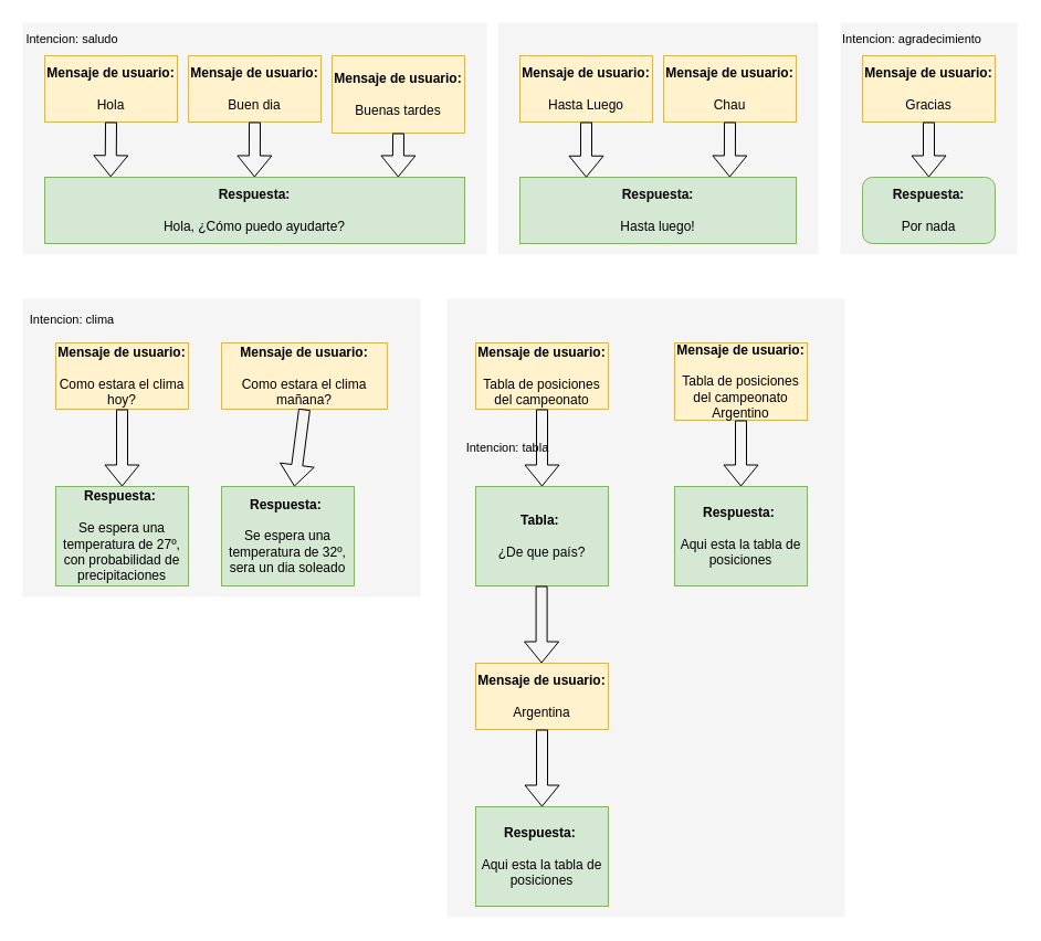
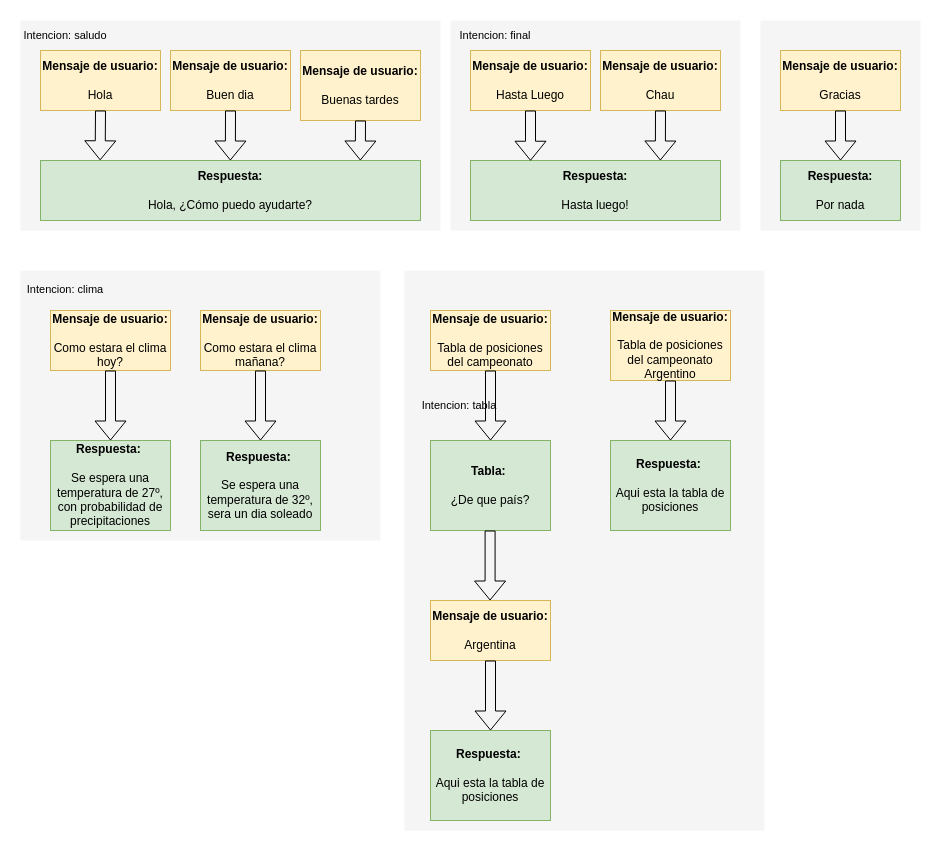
  <mxCell id="0" />
  <mxCell id="1" parent="0" />
  <mxCell id="2" value="" style="group" vertex="1" connectable="0" parent="1"><mxGeometry x="404" y="270" width="360" height="560" as="geometry" /></mxCell>
  <mxCell id="3" value="" style="rounded=0;whiteSpace=wrap;html=1;fillColor=#f5f5f5;fontColor=#333333;strokeColor=none;align=left;" vertex="1" parent="2"><mxGeometry width="360" height="560" as="geometry" /></mxCell>
  <mxCell id="4" value="Intencion: tabla" style="text;html=1;strokeColor=none;fillColor=none;align=center;verticalAlign=middle;whiteSpace=wrap;rounded=0;fontSize=11;" vertex="1" parent="2"><mxGeometry x="5" y="115" width="100" height="40" as="geometry" /></mxCell>
  <mxCell id="5" value="" style="group" vertex="1" connectable="0" parent="1"><mxGeometry x="20" y="270" width="360" height="270" as="geometry" /></mxCell>
  <mxCell id="6" value="" style="rounded=0;whiteSpace=wrap;html=1;fillColor=#f5f5f5;fontColor=#333333;strokeColor=none;align=left;" vertex="1" parent="5"><mxGeometry width="360" height="270" as="geometry" /></mxCell>
  <mxCell id="7" value="Intencion: clima" style="text;html=1;strokeColor=none;fillColor=none;align=center;verticalAlign=middle;whiteSpace=wrap;rounded=0;fontSize=11;" vertex="1" parent="5"><mxGeometry width="90" height="38.57" as="geometry" /></mxCell>
  <mxCell id="8" value="" style="group" vertex="1" connectable="0" parent="1"><mxGeometry x="20" y="20" width="420" height="210" as="geometry" /></mxCell>
  <mxCell id="9" value="" style="rounded=0;whiteSpace=wrap;html=1;fillColor=#f5f5f5;fontColor=#333333;strokeColor=none;align=left;" vertex="1" parent="8"><mxGeometry width="420" height="210" as="geometry" /></mxCell>
  <mxCell id="10" value="Intencion: saludo" style="text;html=1;strokeColor=none;fillColor=none;align=center;verticalAlign=middle;whiteSpace=wrap;rounded=0;fontSize=11;" vertex="1" parent="8"><mxGeometry width="90" height="30" as="geometry" /></mxCell>
  <mxCell id="11" value="&lt;b&gt;Mensaje de usuario:&lt;/b&gt;&lt;br&gt;&lt;br&gt;Hola" style="rounded=0;whiteSpace=wrap;html=1;fillColor=#fff2cc;strokeColor=#d6b656;" vertex="1" parent="1"><mxGeometry x="40" y="50" width="120" height="60" as="geometry" /></mxCell>
  <mxCell id="12" value="&lt;b&gt;Respuesta:&lt;/b&gt;&lt;br&gt;&lt;br&gt;Hola, ¿Cómo puedo ayudarte?" style="rounded=0;whiteSpace=wrap;html=1;fillColor=#d5e8d4;strokeColor=#82b366;" vertex="1" parent="1"><mxGeometry x="40" y="160" width="380" height="60" as="geometry" /></mxCell>
  <mxCell id="13" value="" style="shape=flexArrow;endArrow=classic;html=1;rounded=0;entryX=0.157;entryY=-0.003;entryDx=0;entryDy=0;exitX=0.5;exitY=1;exitDx=0;exitDy=0;entryPerimeter=0;" edge="1" parent="1" source="11" target="12"><mxGeometry width="50" height="50" relative="1" as="geometry"><mxPoint x="120" y="140" as="sourcePoint" /><mxPoint x="170" y="90" as="targetPoint" /></mxGeometry></mxCell>
  <mxCell id="14" value="&lt;b&gt;Mensaje de usuario:&lt;/b&gt;&lt;br&gt;&lt;br&gt;Buen dia" style="rounded=0;whiteSpace=wrap;html=1;fillColor=#fff2cc;strokeColor=#d6b656;" vertex="1" parent="1"><mxGeometry x="170" y="50" width="120" height="60" as="geometry" /></mxCell>
  <mxCell id="15" value="" style="shape=flexArrow;endArrow=classic;html=1;rounded=0;entryX=0.171;entryY=0;entryDx=0;entryDy=0;exitX=0.5;exitY=1;exitDx=0;exitDy=0;entryPerimeter=0;" edge="1" parent="1" source="14"><mxGeometry width="50" height="50" relative="1" as="geometry"><mxPoint x="250" y="140" as="sourcePoint" /><mxPoint x="229.85" y="160" as="targetPoint" /></mxGeometry></mxCell>
  <mxCell id="16" value="&lt;b&gt;Mensaje de usuario:&lt;/b&gt;&lt;br&gt;&lt;br&gt;Buenas tardes" style="rounded=0;whiteSpace=wrap;html=1;fillColor=#fff2cc;strokeColor=#d6b656;" vertex="1" parent="1"><mxGeometry x="300" y="50" width="120" height="70" as="geometry" /></mxCell>
  <mxCell id="17" value="" style="shape=flexArrow;endArrow=classic;html=1;rounded=0;entryX=0.171;entryY=0;entryDx=0;entryDy=0;exitX=0.5;exitY=1;exitDx=0;exitDy=0;entryPerimeter=0;" edge="1" parent="1" source="16"><mxGeometry width="50" height="50" relative="1" as="geometry"><mxPoint x="380" y="140" as="sourcePoint" /><mxPoint x="359.85" y="160" as="targetPoint" /></mxGeometry></mxCell>
  <mxCell id="18" value="&lt;b&gt;Mensaje de usuario:&lt;/b&gt;&lt;br&gt;&lt;br&gt;Como estara el clima hoy?" style="rounded=0;whiteSpace=wrap;html=1;fillColor=#fff2cc;strokeColor=#d6b656;" vertex="1" parent="1"><mxGeometry x="50" y="310" width="120" height="60" as="geometry" /></mxCell>
  <mxCell id="19" value="&lt;b&gt;Respuesta:&amp;nbsp;&lt;/b&gt;&lt;br&gt;&lt;br&gt;Se espera una temperatura de 27º, con probabilidad de precipitaciones" style="rounded=0;whiteSpace=wrap;html=1;fillColor=#d5e8d4;strokeColor=#82b366;" vertex="1" parent="1"><mxGeometry x="50" y="440" width="120" height="90" as="geometry" /></mxCell>
  <mxCell id="20" value="" style="shape=flexArrow;endArrow=classic;html=1;rounded=0;exitX=0.5;exitY=1;exitDx=0;exitDy=0;" edge="1" parent="1" source="18" target="19"><mxGeometry width="50" height="50" relative="1" as="geometry"><mxPoint x="410" y="360" as="sourcePoint" /><mxPoint x="460" y="310" as="targetPoint" /></mxGeometry></mxCell>
  <mxCell id="21" value="&lt;b&gt;Mensaje de usuario:&lt;/b&gt;&lt;br&gt;&lt;br&gt;Tabla de posiciones del campeonato" style="rounded=0;whiteSpace=wrap;html=1;fillColor=#fff2cc;strokeColor=#d6b656;" vertex="1" parent="1"><mxGeometry x="430" y="310" width="120" height="60" as="geometry" /></mxCell>
  <mxCell id="22" value="&lt;b&gt;Tabla:&amp;nbsp;&lt;/b&gt;&lt;br&gt;&lt;br&gt;¿De que país?" style="rounded=0;whiteSpace=wrap;html=1;fillColor=#d5e8d4;strokeColor=#82b366;" vertex="1" parent="1"><mxGeometry x="430" y="440" width="120" height="90" as="geometry" /></mxCell>
  <mxCell id="23" value="" style="shape=flexArrow;endArrow=classic;html=1;rounded=0;exitX=0.5;exitY=1;exitDx=0;exitDy=0;" edge="1" parent="1" source="21" target="22"><mxGeometry width="50" height="50" relative="1" as="geometry"><mxPoint x="790" y="360" as="sourcePoint" /><mxPoint x="840" y="310" as="targetPoint" /></mxGeometry></mxCell>
  <mxCell id="24" value="&lt;b&gt;Mensaje de usuario:&lt;/b&gt;&lt;br&gt;&lt;br&gt;Argentina" style="rounded=0;whiteSpace=wrap;html=1;fillColor=#fff2cc;strokeColor=#d6b656;" vertex="1" parent="1"><mxGeometry x="430" y="600" width="120" height="60" as="geometry" /></mxCell>
  <mxCell id="25" value="" style="shape=flexArrow;endArrow=classic;html=1;rounded=0;exitX=0.5;exitY=1;exitDx=0;exitDy=0;" edge="1" parent="1" source="24"><mxGeometry width="50" height="50" relative="1" as="geometry"><mxPoint x="790" y="650" as="sourcePoint" /><mxPoint x="490" y="730" as="targetPoint" /></mxGeometry></mxCell>
  <mxCell id="26" value="" style="shape=flexArrow;endArrow=classic;html=1;rounded=0;exitX=0.5;exitY=1;exitDx=0;exitDy=0;" edge="1" parent="1"><mxGeometry width="50" height="50" relative="1" as="geometry"><mxPoint x="489.58" y="530" as="sourcePoint" /><mxPoint x="489.58" y="600" as="targetPoint" /></mxGeometry></mxCell>
  <mxCell id="27" value="&lt;b&gt;Respuesta:&amp;nbsp;&lt;/b&gt;&lt;br&gt;&lt;br&gt;Aqui esta la tabla de posiciones" style="rounded=0;whiteSpace=wrap;html=1;fillColor=#d5e8d4;strokeColor=#82b366;" vertex="1" parent="1"><mxGeometry x="430" y="730" width="120" height="90" as="geometry" /></mxCell>
  <mxCell id="28" value="&lt;b&gt;Mensaje de usuario:&lt;/b&gt;&lt;br&gt;&lt;br&gt;Tabla de posiciones del campeonato Argentino" style="rounded=0;whiteSpace=wrap;html=1;fillColor=#fff2cc;strokeColor=#d6b656;" vertex="1" parent="1"><mxGeometry x="610" y="310" width="120" height="70" as="geometry" /></mxCell>
  <mxCell id="29" value="" style="shape=flexArrow;endArrow=classic;html=1;rounded=0;exitX=0.5;exitY=1;exitDx=0;exitDy=0;" edge="1" parent="1" source="28"><mxGeometry width="50" height="50" relative="1" as="geometry"><mxPoint x="970" y="360" as="sourcePoint" /><mxPoint x="670" y="440" as="targetPoint" /></mxGeometry></mxCell>
  <mxCell id="30" value="&lt;b&gt;Respuesta:&amp;nbsp;&lt;/b&gt;&lt;br&gt;&lt;br&gt;Aqui esta la tabla de posiciones" style="rounded=0;whiteSpace=wrap;html=1;fillColor=#d5e8d4;strokeColor=#82b366;" vertex="1" parent="1"><mxGeometry x="610" y="440" width="120" height="90" as="geometry" /></mxCell>
- <mxCell id="31" value="&lt;b&gt;Mensaje de usuario:&lt;/b&gt;&lt;br&gt;&lt;br&gt;Como estara el clima mañana?" style="rounded=0;whiteSpace=wrap;html=1;fillColor=#fff2cc;strokeColor=#d6b656;" vertex="1" parent="1"><mxGeometry x="200" y="310" width="150" height="60" as="geometry" /></mxCell>
+ <mxCell id="31" value="&lt;b&gt;Mensaje de usuario:&lt;/b&gt;&lt;br&gt;&lt;br&gt;Como estara el clima mañana?" style="rounded=0;whiteSpace=wrap;html=1;fillColor=#fff2cc;strokeColor=#d6b656;" vertex="1" parent="1"><mxGeometry x="200" y="310" width="120" height="60" as="geometry" /></mxCell>
  <mxCell id="32" value="&lt;b&gt;Respuesta:&amp;nbsp;&lt;/b&gt;&lt;br&gt;&lt;br&gt;Se espera una temperatura de 32º, sera un dia soleado" style="rounded=0;whiteSpace=wrap;html=1;fillColor=#d5e8d4;strokeColor=#82b366;" vertex="1" parent="1"><mxGeometry x="200" y="440" width="120" height="90" as="geometry" /></mxCell>
  <mxCell id="33" value="" style="shape=flexArrow;endArrow=classic;html=1;rounded=0;exitX=0.5;exitY=1;exitDx=0;exitDy=0;" edge="1" parent="1" source="31" target="32"><mxGeometry width="50" height="50" relative="1" as="geometry"><mxPoint x="560" y="360" as="sourcePoint" /><mxPoint x="610" y="310" as="targetPoint" /></mxGeometry></mxCell>
  <mxCell id="34" value="" style="group" vertex="1" connectable="0" parent="1"><mxGeometry x="450" y="20" width="290" height="210" as="geometry" /></mxCell>
  <mxCell id="35" value="" style="rounded=0;whiteSpace=wrap;html=1;fillColor=#f5f5f5;fontColor=#333333;strokeColor=none;align=left;" vertex="1" parent="34"><mxGeometry width="290" height="210" as="geometry" /></mxCell>
+ <mxCell id="36" value="Intencion: final" style="text;html=1;strokeColor=none;fillColor=none;align=center;verticalAlign=middle;whiteSpace=wrap;rounded=0;fontSize=11;" vertex="1" parent="34"><mxGeometry width="90" height="30" as="geometry" /></mxCell>
  <mxCell id="37" value="&lt;b&gt;Mensaje de usuario:&lt;/b&gt;&lt;br&gt;&lt;br&gt;Hasta Luego" style="rounded=0;whiteSpace=wrap;html=1;fillColor=#fff2cc;strokeColor=#d6b656;" vertex="1" parent="1"><mxGeometry x="470" y="50" width="120" height="60" as="geometry" /></mxCell>
  <mxCell id="38" value="&lt;b&gt;Respuesta:&lt;/b&gt;&lt;br&gt;&lt;br&gt;Hasta luego!" style="rounded=0;whiteSpace=wrap;html=1;fillColor=#d5e8d4;strokeColor=#82b366;" vertex="1" parent="1"><mxGeometry x="470" y="160" width="250" height="60" as="geometry" /></mxCell>
  <mxCell id="39" value="" style="shape=flexArrow;endArrow=classic;html=1;rounded=0;entryX=0.24;entryY=0.004;entryDx=0;entryDy=0;exitX=0.5;exitY=1;exitDx=0;exitDy=0;entryPerimeter=0;" edge="1" parent="1" source="37" target="38"><mxGeometry width="50" height="50" relative="1" as="geometry"><mxPoint x="550" y="140" as="sourcePoint" /><mxPoint x="600" y="90" as="targetPoint" /></mxGeometry></mxCell>
  <mxCell id="40" value="&lt;b&gt;Mensaje de usuario:&lt;/b&gt;&lt;br&gt;&lt;br&gt;Chau" style="rounded=0;whiteSpace=wrap;html=1;fillColor=#fff2cc;strokeColor=#d6b656;" vertex="1" parent="1"><mxGeometry x="600" y="50" width="120" height="60" as="geometry" /></mxCell>
  <mxCell id="41" value="" style="shape=flexArrow;endArrow=classic;html=1;rounded=0;entryX=0.171;entryY=0;entryDx=0;entryDy=0;exitX=0.5;exitY=1;exitDx=0;exitDy=0;entryPerimeter=0;" edge="1" parent="1" source="40"><mxGeometry width="50" height="50" relative="1" as="geometry"><mxPoint x="680" y="140" as="sourcePoint" /><mxPoint x="659.85" y="160" as="targetPoint" /></mxGeometry></mxCell>
  <mxCell id="42" value="" style="group" vertex="1" connectable="0" parent="1"><mxGeometry x="760" y="20" width="160" height="210" as="geometry" /></mxCell>
  <mxCell id="43" value="" style="rounded=0;whiteSpace=wrap;html=1;fillColor=#f5f5f5;fontColor=#333333;strokeColor=none;align=left;" vertex="1" parent="42"><mxGeometry width="160" height="210" as="geometry" /></mxCell>
- <mxCell id="44" value="Intencion: agradecimiento" style="text;html=1;strokeColor=none;fillColor=none;align=center;verticalAlign=middle;whiteSpace=wrap;rounded=0;fontSize=11;" vertex="1" parent="42"><mxGeometry width="130" height="30" as="geometry" /></mxCell>
  <mxCell id="45" value="&lt;b&gt;Mensaje de usuario:&lt;/b&gt;&lt;br&gt;&lt;br&gt;Gracias" style="rounded=0;whiteSpace=wrap;html=1;fillColor=#fff2cc;strokeColor=#d6b656;" vertex="1" parent="1"><mxGeometry x="780" y="50" width="120" height="60" as="geometry" /></mxCell>
- <mxCell id="46" value="&lt;b&gt;Respuesta:&lt;/b&gt;&lt;br&gt;&lt;br&gt;Por nada" style="whiteSpace=wrap;html=1;fillColor=#d5e8d4;strokeColor=#82b366;rounded=1;" vertex="1" parent="1"><mxGeometry x="780" y="160" width="120" height="60" as="geometry" /></mxCell>
+ <mxCell id="46" value="&lt;b&gt;Respuesta:&lt;/b&gt;&lt;br&gt;&lt;br&gt;Por nada" style="rounded=0;whiteSpace=wrap;html=1;fillColor=#d5e8d4;strokeColor=#82b366;" vertex="1" parent="1"><mxGeometry x="780" y="160" width="120" height="60" as="geometry" /></mxCell>
  <mxCell id="47" value="" style="shape=flexArrow;endArrow=classic;html=1;rounded=0;entryX=0.5;entryY=0;entryDx=0;entryDy=0;exitX=0.5;exitY=1;exitDx=0;exitDy=0;" edge="1" parent="1" source="45" target="46"><mxGeometry width="50" height="50" relative="1" as="geometry"><mxPoint x="860" y="140" as="sourcePoint" /><mxPoint x="910" y="90" as="targetPoint" /></mxGeometry></mxCell>
